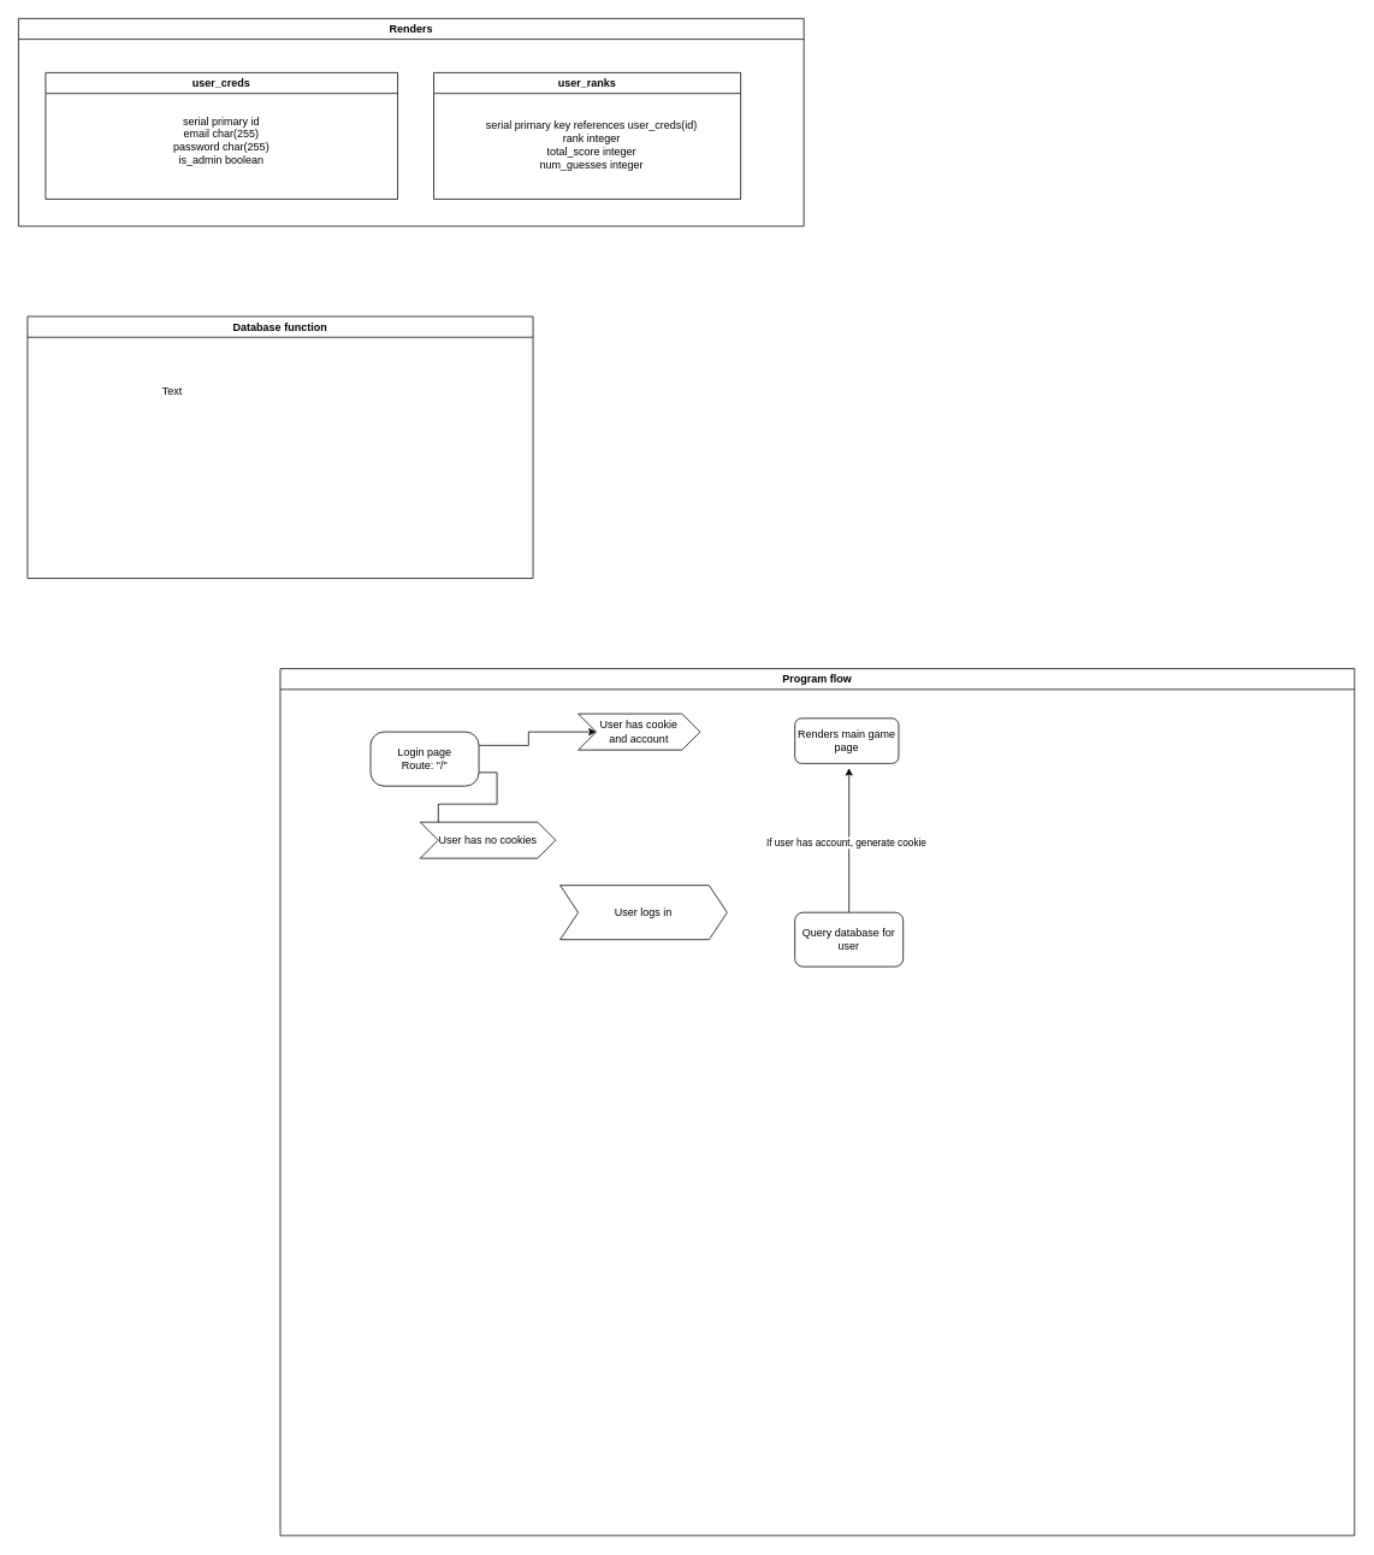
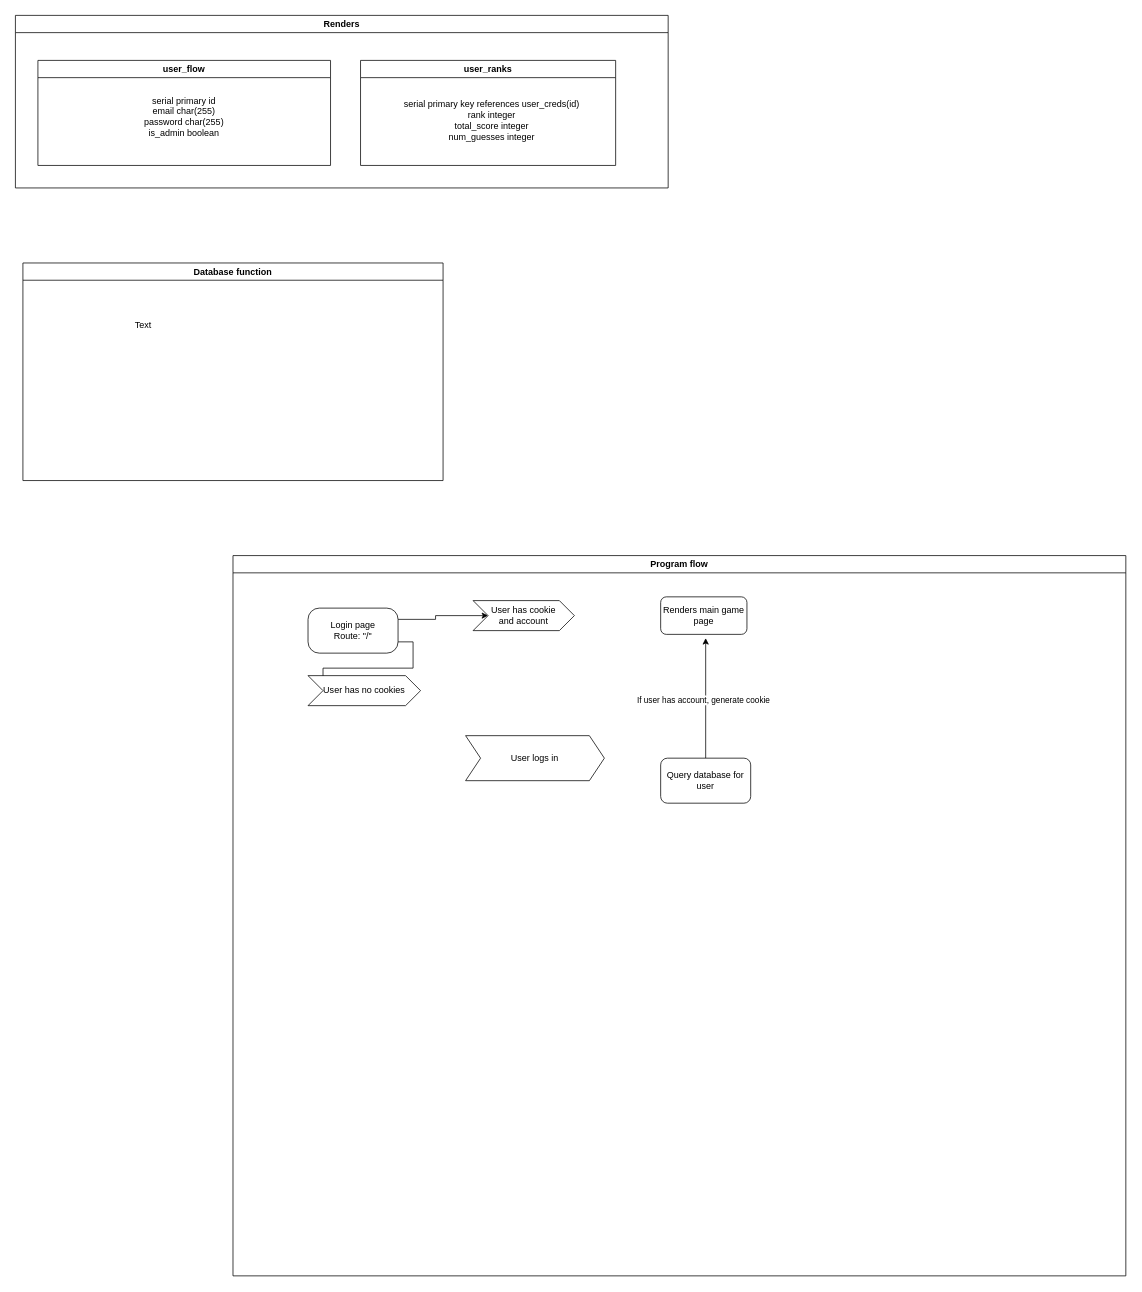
  <mxCell id="0" />
  <mxCell id="1" parent="0" />
  <mxCell id="2" value="Renders" style="swimlane;whiteSpace=wrap;html=1;" vertex="1" parent="1"><mxGeometry x="20" y="20" width="870" height="230" as="geometry" /></mxCell>
- <mxCell id="3" value="user_creds" style="swimlane;whiteSpace=wrap;html=1;" vertex="1" parent="2"><mxGeometry x="30" y="60" width="390" height="140" as="geometry" /></mxCell>
+ <mxCell id="3" value="user_flow" style="swimlane;whiteSpace=wrap;html=1;" vertex="1" parent="2"><mxGeometry x="30" y="60" width="390" height="140" as="geometry" /></mxCell>
  <mxCell id="4" value="serial primary id&lt;br&gt;email char(255)&lt;br&gt;password char(255)&lt;br&gt;is_admin boolean" style="text;html=1;strokeColor=none;fillColor=none;align=center;verticalAlign=middle;whiteSpace=wrap;rounded=0;" vertex="1" parent="3"><mxGeometry x="20" y="60" width="350" height="30" as="geometry" /></mxCell>
  <mxCell id="5" value="user_ranks" style="swimlane;whiteSpace=wrap;html=1;" vertex="1" parent="2"><mxGeometry x="460" y="60" width="340" height="140" as="geometry" /></mxCell>
  <mxCell id="6" value="serial primary key references user_creds(id)&lt;br&gt;rank integer&lt;br&gt;total_score integer&lt;br&gt;num_guesses integer" style="text;html=1;strokeColor=none;fillColor=none;align=center;verticalAlign=middle;whiteSpace=wrap;rounded=0;" vertex="1" parent="5"><mxGeometry x="40" y="60" width="270" height="40" as="geometry" /></mxCell>
  <mxCell id="7" value="Database function" style="swimlane;whiteSpace=wrap;html=1;" vertex="1" parent="1"><mxGeometry x="30" y="350" width="560" height="290" as="geometry" /></mxCell>
  <mxCell id="8" value="Text" style="text;html=1;align=center;verticalAlign=middle;resizable=0;points=[];autosize=1;strokeColor=none;fillColor=none;" vertex="1" parent="1"><mxGeometry x="165" y="418" width="50" height="30" as="geometry" /></mxCell>
  <mxCell id="9" value="Program flow" style="swimlane;whiteSpace=wrap;html=1;" vertex="1" parent="1"><mxGeometry x="310" y="740" width="1190" height="960" as="geometry" /></mxCell>
  <mxCell id="10" style="edgeStyle=orthogonalEdgeStyle;rounded=0;orthogonalLoop=1;jettySize=auto;html=1;exitX=1;exitY=0.25;exitDx=0;exitDy=0;" edge="1" parent="9" source="12" target="13"><mxGeometry relative="1" as="geometry" /></mxCell>
  <mxCell id="11" style="edgeStyle=orthogonalEdgeStyle;rounded=0;orthogonalLoop=1;jettySize=auto;html=1;exitX=1;exitY=0.75;exitDx=0;exitDy=0;entryX=0;entryY=0.5;entryDx=0;entryDy=0;" edge="1" parent="9" source="12" target="14"><mxGeometry relative="1" as="geometry" /></mxCell>
  <mxCell id="12" value="Login page&lt;br&gt;Route: &quot;/&quot;" style="rounded=1;whiteSpace=wrap;html=1;arcSize=25;" vertex="1" parent="9"><mxGeometry x="100" y="70" width="120" height="60" as="geometry" /></mxCell>
- <mxCell id="13" value="User has cookie&lt;br&gt;and account" style="shape=step;perimeter=stepPerimeter;whiteSpace=wrap;html=1;fixedSize=1;" vertex="1" parent="9"><mxGeometry x="330" y="50" width="135" height="40" as="geometry" /></mxCell>
- <mxCell id="14" value="User has no cookies" style="shape=step;perimeter=stepPerimeter;whiteSpace=wrap;html=1;fixedSize=1;" vertex="1" parent="9"><mxGeometry x="155" y="170" width="150" height="40" as="geometry" /></mxCell>
+ <mxCell id="13" value="User has cookie&lt;br&gt;and account" style="shape=step;perimeter=stepPerimeter;whiteSpace=wrap;html=1;fixedSize=1;" vertex="1" parent="9"><mxGeometry x="320" y="60" width="135" height="40" as="geometry" /></mxCell>
+ <mxCell id="14" value="User has no cookies" style="shape=step;perimeter=stepPerimeter;whiteSpace=wrap;html=1;fixedSize=1;" vertex="1" parent="9"><mxGeometry x="100" y="160" width="150" height="40" as="geometry" /></mxCell>
  <mxCell id="15" value="Renders main game page" style="rounded=1;whiteSpace=wrap;html=1;" vertex="1" parent="9"><mxGeometry x="570" y="55" width="115" height="50" as="geometry" /></mxCell>
  <mxCell id="16" value="User logs in" style="shape=step;perimeter=stepPerimeter;whiteSpace=wrap;html=1;fixedSize=1;" vertex="1" parent="9"><mxGeometry x="310" y="240" width="185" height="60" as="geometry" /></mxCell>
  <mxCell id="17" style="edgeStyle=orthogonalEdgeStyle;rounded=0;orthogonalLoop=1;jettySize=auto;html=1;exitX=0.5;exitY=0;exitDx=0;exitDy=0;" edge="1" parent="9" source="19"><mxGeometry relative="1" as="geometry"><mxPoint x="630" y="110" as="targetPoint" /></mxGeometry></mxCell>
  <mxCell id="18" value="If user has account, generate cookie" style="edgeLabel;html=1;align=center;verticalAlign=middle;resizable=0;points=[];" vertex="1" connectable="0" parent="17"><mxGeometry x="-0.028" y="5" relative="1" as="geometry"><mxPoint x="1" as="offset" /></mxGeometry></mxCell>
  <mxCell id="19" value="Query database for user" style="rounded=1;whiteSpace=wrap;html=1;" vertex="1" parent="9"><mxGeometry x="570" y="270" width="120" height="60" as="geometry" /></mxCell>
